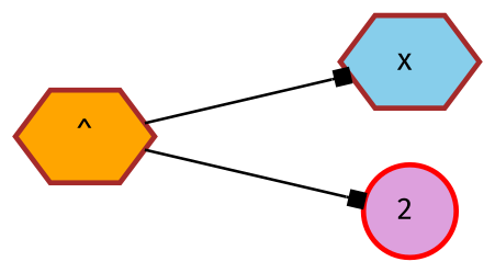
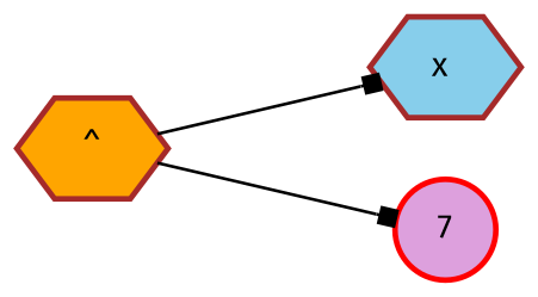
  digraph {
    bgcolor="#FFFFFF"
    compound=true
    newrank=true
    nodesep=0.3
    rankdir=LR
    ranksep=1
    splines=polyline
    fontname="Fira Sans"
    node [color=brown fontcolor="#000000" fontname="Fira Sans" fontsize=12 margin=0.04 penwidth=2 shape=hexagon style=filled]
    edge [arrowsize=0.7 color=black fontname="Fira Sans" penwidth=1.1 style=solid arrowhead=box]
    n1 [fillcolor=orange label="^"]
    n2 [fillcolor=skyblue label="x "]
-   n3 [color=red fillcolor=plum label="2 " shape=circle]
+   n3 [color=red fillcolor=plum label=7 shape=circle]
    n1 -> n2
    n1 -> n3
  }
